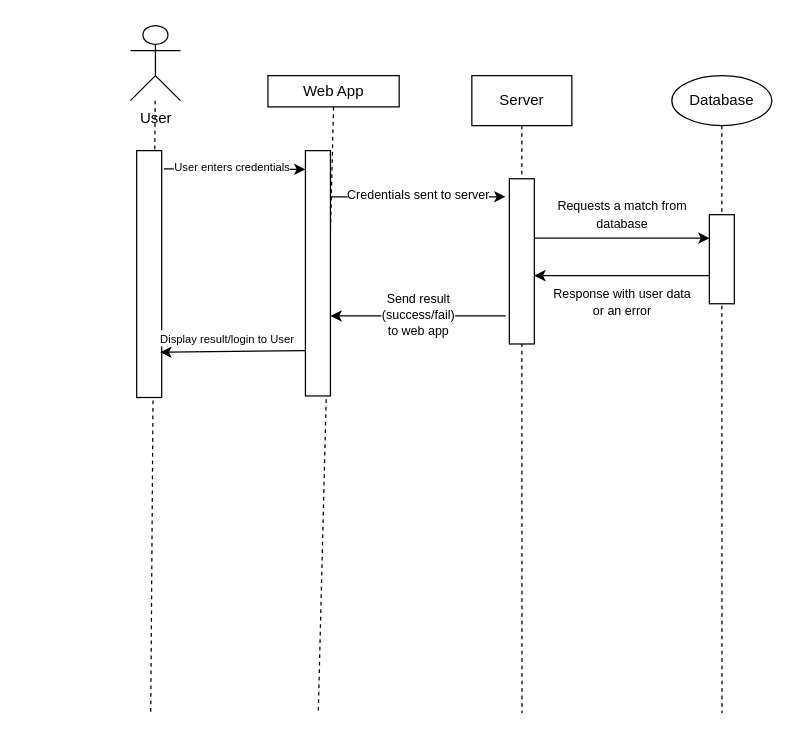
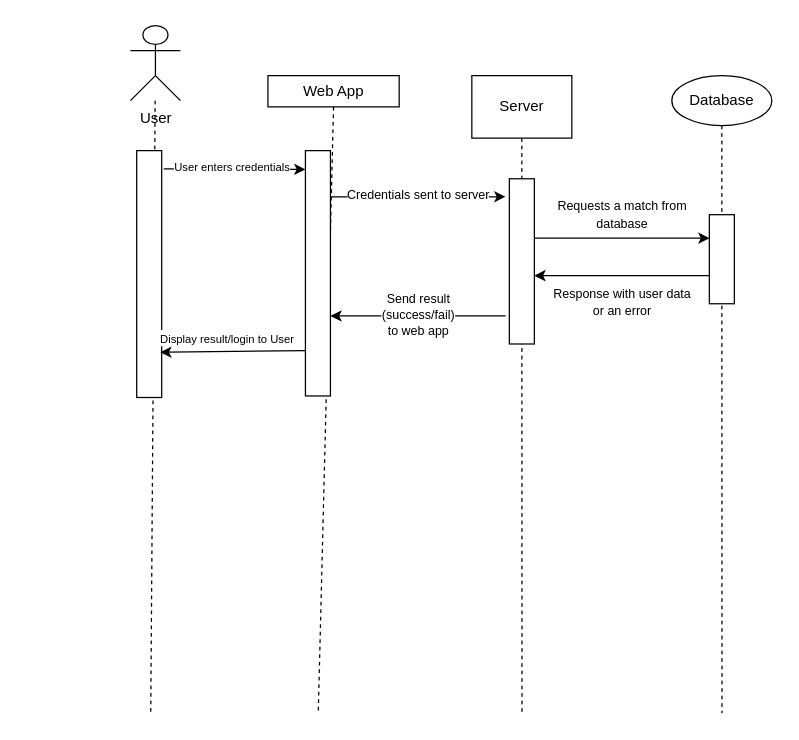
  <mxCell id="0" />
  <mxCell id="1" parent="0" />
  <mxCell id="2" style="edgeStyle=none;html=1;exitX=0.5;exitY=1;exitDx=0;exitDy=0;endArrow=none;endFill=0;dashed=1;" edge="1" parent="1" source="3"><mxGeometry relative="1" as="geometry"><mxPoint x="254" y="570" as="targetPoint" /></mxGeometry></mxCell>
  <mxCell id="3" value="Web App" style="whiteSpace=wrap;html=1;" vertex="1" parent="1"><mxGeometry x="213.75" y="60" width="105" height="25" as="geometry" /></mxCell>
  <mxCell id="4" style="edgeStyle=none;html=1;exitX=0.5;exitY=1;exitDx=0;exitDy=0;endArrow=none;endFill=0;dashed=1;" edge="1" parent="1" source="5"><mxGeometry relative="1" as="geometry"><mxPoint x="577" y="570" as="targetPoint" /></mxGeometry></mxCell>
  <mxCell id="5" value="Database" style="ellipse;whiteSpace=wrap;html=1;" vertex="1" parent="1"><mxGeometry x="536.87" y="60" width="80" height="40" as="geometry" /></mxCell>
  <mxCell id="6" style="edgeStyle=none;html=1;exitX=0.5;exitY=1;exitDx=0;exitDy=0;endArrow=none;endFill=0;dashed=1;" edge="1" parent="1" source="7"><mxGeometry relative="1" as="geometry"><mxPoint x="417" y="570" as="targetPoint" /></mxGeometry></mxCell>
- <mxCell id="7" value="Server" style="whiteSpace=wrap;html=1;" vertex="1" parent="1"><mxGeometry x="376.87" y="60" width="80" height="40" as="geometry" /></mxCell>
+ <mxCell id="7" value="Server" style="whiteSpace=wrap;html=1;" vertex="1" parent="1"><mxGeometry x="376.87" y="60" width="80" height="50" as="geometry" /></mxCell>
  <mxCell id="8" style="edgeStyle=none;html=1;endArrow=none;endFill=0;dashed=1;" edge="1" parent="1" source="9"><mxGeometry relative="1" as="geometry"><mxPoint x="120" y="570" as="targetPoint" /><mxPoint x="163.75" y="110" as="sourcePoint" /></mxGeometry></mxCell>
  <mxCell id="9" value="User" style="shape=umlActor;verticalLabelPosition=bottom;verticalAlign=top;html=1;outlineConnect=0;" vertex="1" parent="1"><mxGeometry x="103.75" y="20" width="40" height="60" as="geometry" /></mxCell>
  <mxCell id="10" value="" style="rounded=0;whiteSpace=wrap;html=1;rotation=90;" vertex="1" parent="1"><mxGeometry x="20" y="208.75" width="197.5" height="20" as="geometry" /></mxCell>
  <mxCell id="11" value="" style="rounded=0;whiteSpace=wrap;html=1;rotation=90;" vertex="1" parent="1"><mxGeometry x="155.63" y="208.13" width="196.25" height="20" as="geometry" /></mxCell>
  <mxCell id="12" value="" style="rounded=0;whiteSpace=wrap;html=1;rotation=90;" vertex="1" parent="1"><mxGeometry x="350.79" y="198.6" width="132.18" height="20" as="geometry" /></mxCell>
  <mxCell id="13" value="" style="rounded=0;whiteSpace=wrap;html=1;rotation=90;" vertex="1" parent="1"><mxGeometry x="541.25" y="196.88" width="71.25" height="20" as="geometry" /></mxCell>
  <mxCell id="14" value="" style="edgeStyle=none;orthogonalLoop=1;jettySize=auto;html=1;endArrow=classic;endFill=1;exitX=0.074;exitY=-0.086;exitDx=0;exitDy=0;exitPerimeter=0;" edge="1" parent="1" source="10"><mxGeometry width="80" relative="1" as="geometry"><mxPoint x="133.75" y="140" as="sourcePoint" /><mxPoint x="243.75" y="135" as="targetPoint" /><Array as="points" /></mxGeometry></mxCell>
  <mxCell id="15" value="&lt;font style=&quot;font-size: 9px;&quot;&gt;User enters credentials&lt;br&gt;&lt;/font&gt;" style="edgeLabel;html=1;align=center;verticalAlign=middle;resizable=0;points=[];" vertex="1" connectable="0" parent="14"><mxGeometry x="-0.334" y="2" relative="1" as="geometry"><mxPoint x="16" as="offset" /></mxGeometry></mxCell>
  <mxCell id="16" value="" style="edgeStyle=none;orthogonalLoop=1;jettySize=auto;html=1;endArrow=classic;endFill=1;entryX=0.113;entryY=1;entryDx=0;entryDy=0;entryPerimeter=0;exitX=0.113;exitY=0.007;exitDx=0;exitDy=0;exitPerimeter=0;" edge="1" parent="1"><mxGeometry width="80" relative="1" as="geometry"><mxPoint x="263.61" y="156.945" as="sourcePoint" /><mxPoint x="403.75" y="156.945" as="targetPoint" /><Array as="points" /></mxGeometry></mxCell>
  <mxCell id="17" value="&lt;font size=&quot;1&quot;&gt;Credentials sent to server&lt;/font&gt;" style="edgeLabel;html=1;align=center;verticalAlign=middle;resizable=0;points=[];" vertex="1" connectable="0" parent="16"><mxGeometry x="-0.334" y="2" relative="1" as="geometry"><mxPoint x="23" as="offset" /></mxGeometry></mxCell>
  <mxCell id="18" value="" style="edgeStyle=none;orthogonalLoop=1;jettySize=auto;html=1;endArrow=classic;endFill=1;entryX=0.113;entryY=1;entryDx=0;entryDy=0;entryPerimeter=0;exitX=0.113;exitY=0.007;exitDx=0;exitDy=0;exitPerimeter=0;" edge="1" parent="1"><mxGeometry width="80" relative="1" as="geometry"><mxPoint x="426.87" y="190.005" as="sourcePoint" /><mxPoint x="567.01" y="190.005" as="targetPoint" /><Array as="points" /></mxGeometry></mxCell>
  <mxCell id="19" value="&lt;font size=&quot;1&quot;&gt;Requests a match from&lt;br&gt;database&lt;br&gt;&lt;/font&gt;" style="edgeLabel;html=1;align=center;verticalAlign=middle;resizable=0;points=[];" vertex="1" connectable="0" parent="18"><mxGeometry x="-0.334" y="2" relative="1" as="geometry"><mxPoint x="23" y="-18" as="offset" /></mxGeometry></mxCell>
  <mxCell id="20" value="" style="edgeStyle=none;orthogonalLoop=1;jettySize=auto;html=1;endArrow=none;endFill=0;entryX=0.113;entryY=1;entryDx=0;entryDy=0;entryPerimeter=0;exitX=0.113;exitY=0.007;exitDx=0;exitDy=0;exitPerimeter=0;startArrow=classic;startFill=1;" edge="1" parent="1"><mxGeometry width="80" relative="1" as="geometry"><mxPoint x="426.87" y="220.005" as="sourcePoint" /><mxPoint x="567.01" y="220.005" as="targetPoint" /><Array as="points" /></mxGeometry></mxCell>
  <mxCell id="21" value="&lt;font size=&quot;1&quot;&gt;Response with user data&lt;br&gt;or an error&lt;br&gt;&lt;/font&gt;" style="edgeLabel;html=1;align=center;verticalAlign=middle;resizable=0;points=[];" vertex="1" connectable="0" parent="20"><mxGeometry x="-0.334" y="2" relative="1" as="geometry"><mxPoint x="23" y="22" as="offset" /></mxGeometry></mxCell>
  <mxCell id="22" value="" style="edgeStyle=none;orthogonalLoop=1;jettySize=auto;html=1;endArrow=none;endFill=0;entryX=0.113;entryY=1;entryDx=0;entryDy=0;entryPerimeter=0;exitX=0.113;exitY=0.007;exitDx=0;exitDy=0;exitPerimeter=0;startArrow=classic;startFill=1;" edge="1" parent="1"><mxGeometry width="80" relative="1" as="geometry"><mxPoint x="263.75" y="252.215" as="sourcePoint" /><mxPoint x="403.89" y="252.215" as="targetPoint" /><Array as="points" /></mxGeometry></mxCell>
  <mxCell id="23" value="&lt;font size=&quot;1&quot;&gt;Send result&lt;br&gt;(success/fail)&lt;br&gt;to web app&lt;br&gt;&lt;/font&gt;" style="edgeLabel;html=1;align=center;verticalAlign=middle;resizable=0;points=[];" vertex="1" connectable="0" parent="22"><mxGeometry x="-0.334" y="2" relative="1" as="geometry"><mxPoint x="23" as="offset" /></mxGeometry></mxCell>
  <mxCell id="24" value="" style="edgeStyle=none;orthogonalLoop=1;jettySize=auto;html=1;endArrow=none;endFill=0;exitX=0.817;exitY=0.057;exitDx=0;exitDy=0;exitPerimeter=0;startArrow=classic;startFill=1;" edge="1" parent="1" source="10"><mxGeometry width="80" relative="1" as="geometry"><mxPoint x="133.75" y="280" as="sourcePoint" /><mxPoint x="243.75" y="280" as="targetPoint" /><Array as="points" /></mxGeometry></mxCell>
  <mxCell id="25" value="&lt;font style=&quot;font-size: 9px;&quot;&gt;Display result/login to User&lt;/font&gt;" style="edgeLabel;html=1;align=center;verticalAlign=middle;resizable=0;points=[];" vertex="1" connectable="0" parent="24"><mxGeometry x="-0.334" y="2" relative="1" as="geometry"><mxPoint x="14" y="-9" as="offset" /></mxGeometry></mxCell>
